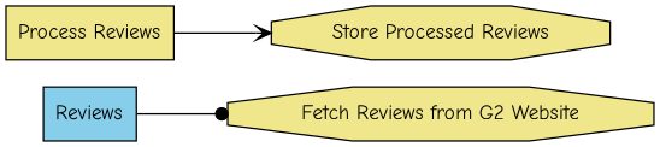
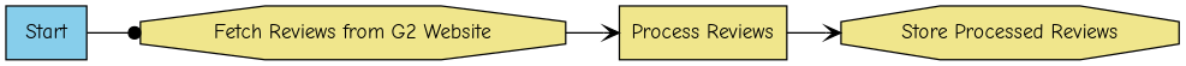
  digraph {
    fontname="Comic Neue"
    rankdir=LR
    node [fillcolor=khaki fontname="Comic Neue" shape=box style=filled]
    edge [arrowhead=vee fontname="Comic Neue"]
-   n1 [fillcolor=skyblue label=Reviews]
+   n1 [fillcolor=skyblue label=Start]
    n2 [label="Fetch Reviews from G2 Website" shape=octagon]
    n3 [label="Process Reviews"]
    n4 [label="Store Processed Reviews" shape=octagon]
    n1 -> n2 [arrowhead=dot]
+   n2 -> n3
    n3 -> n4
  }
